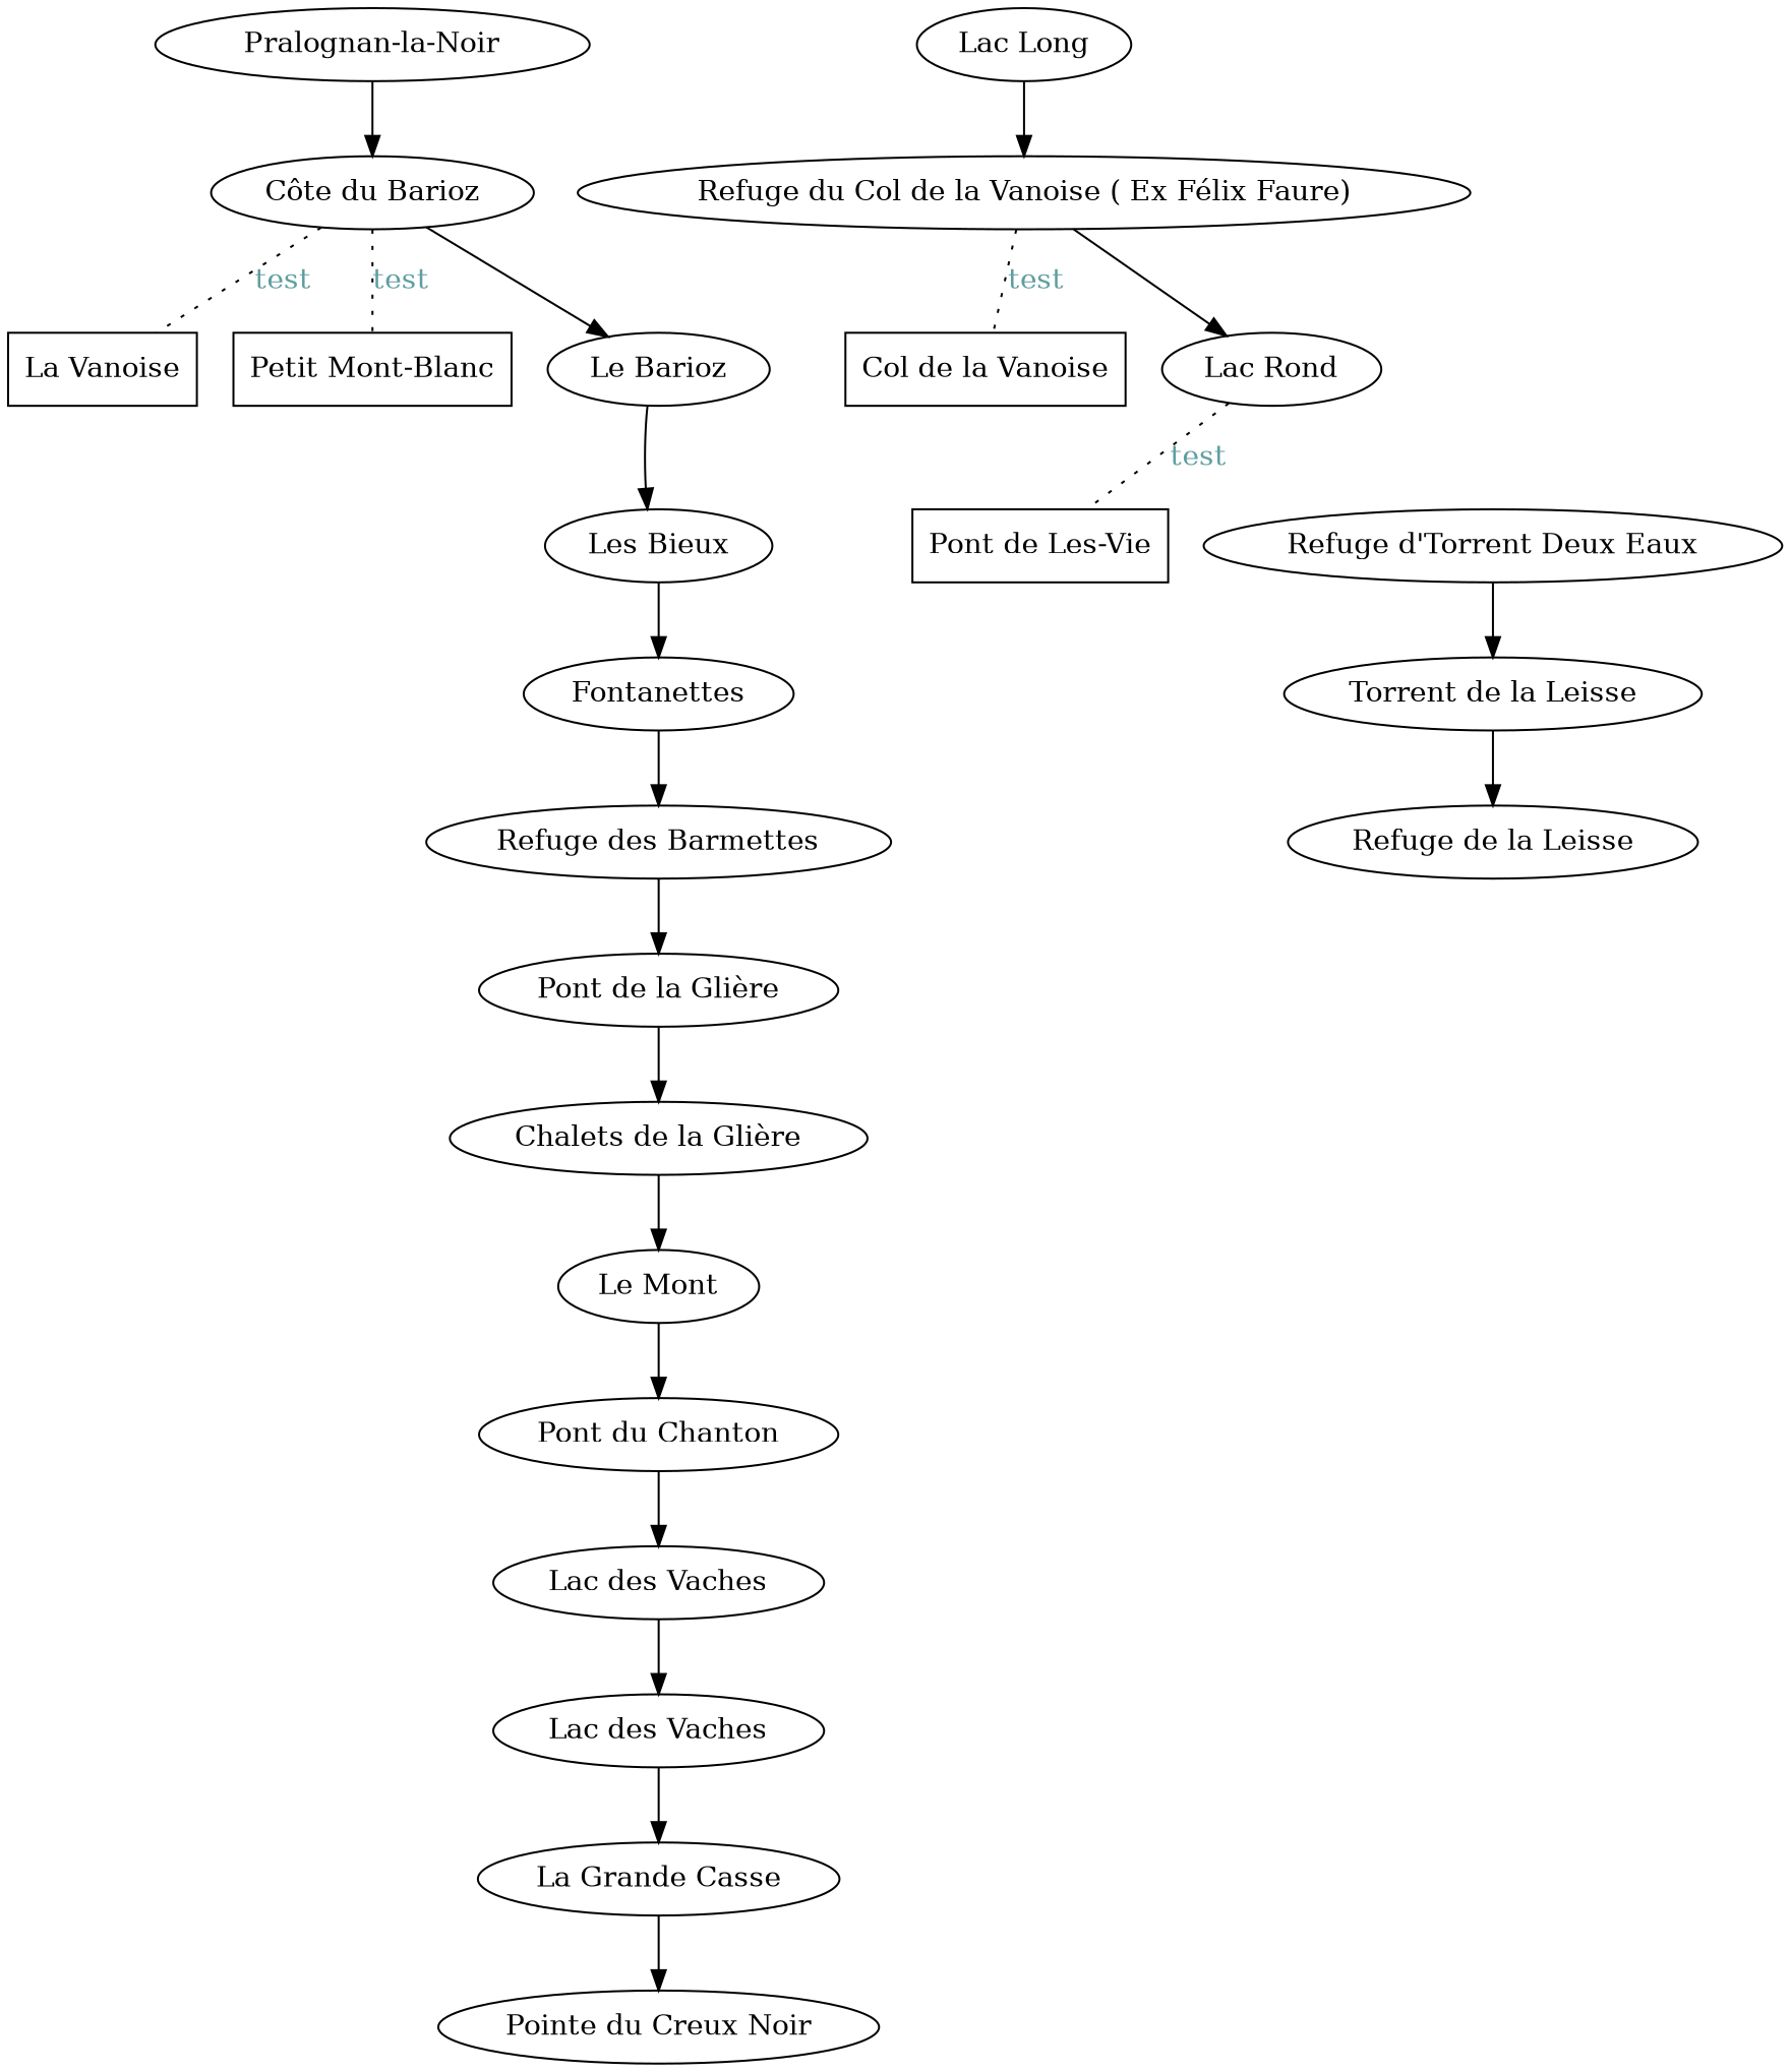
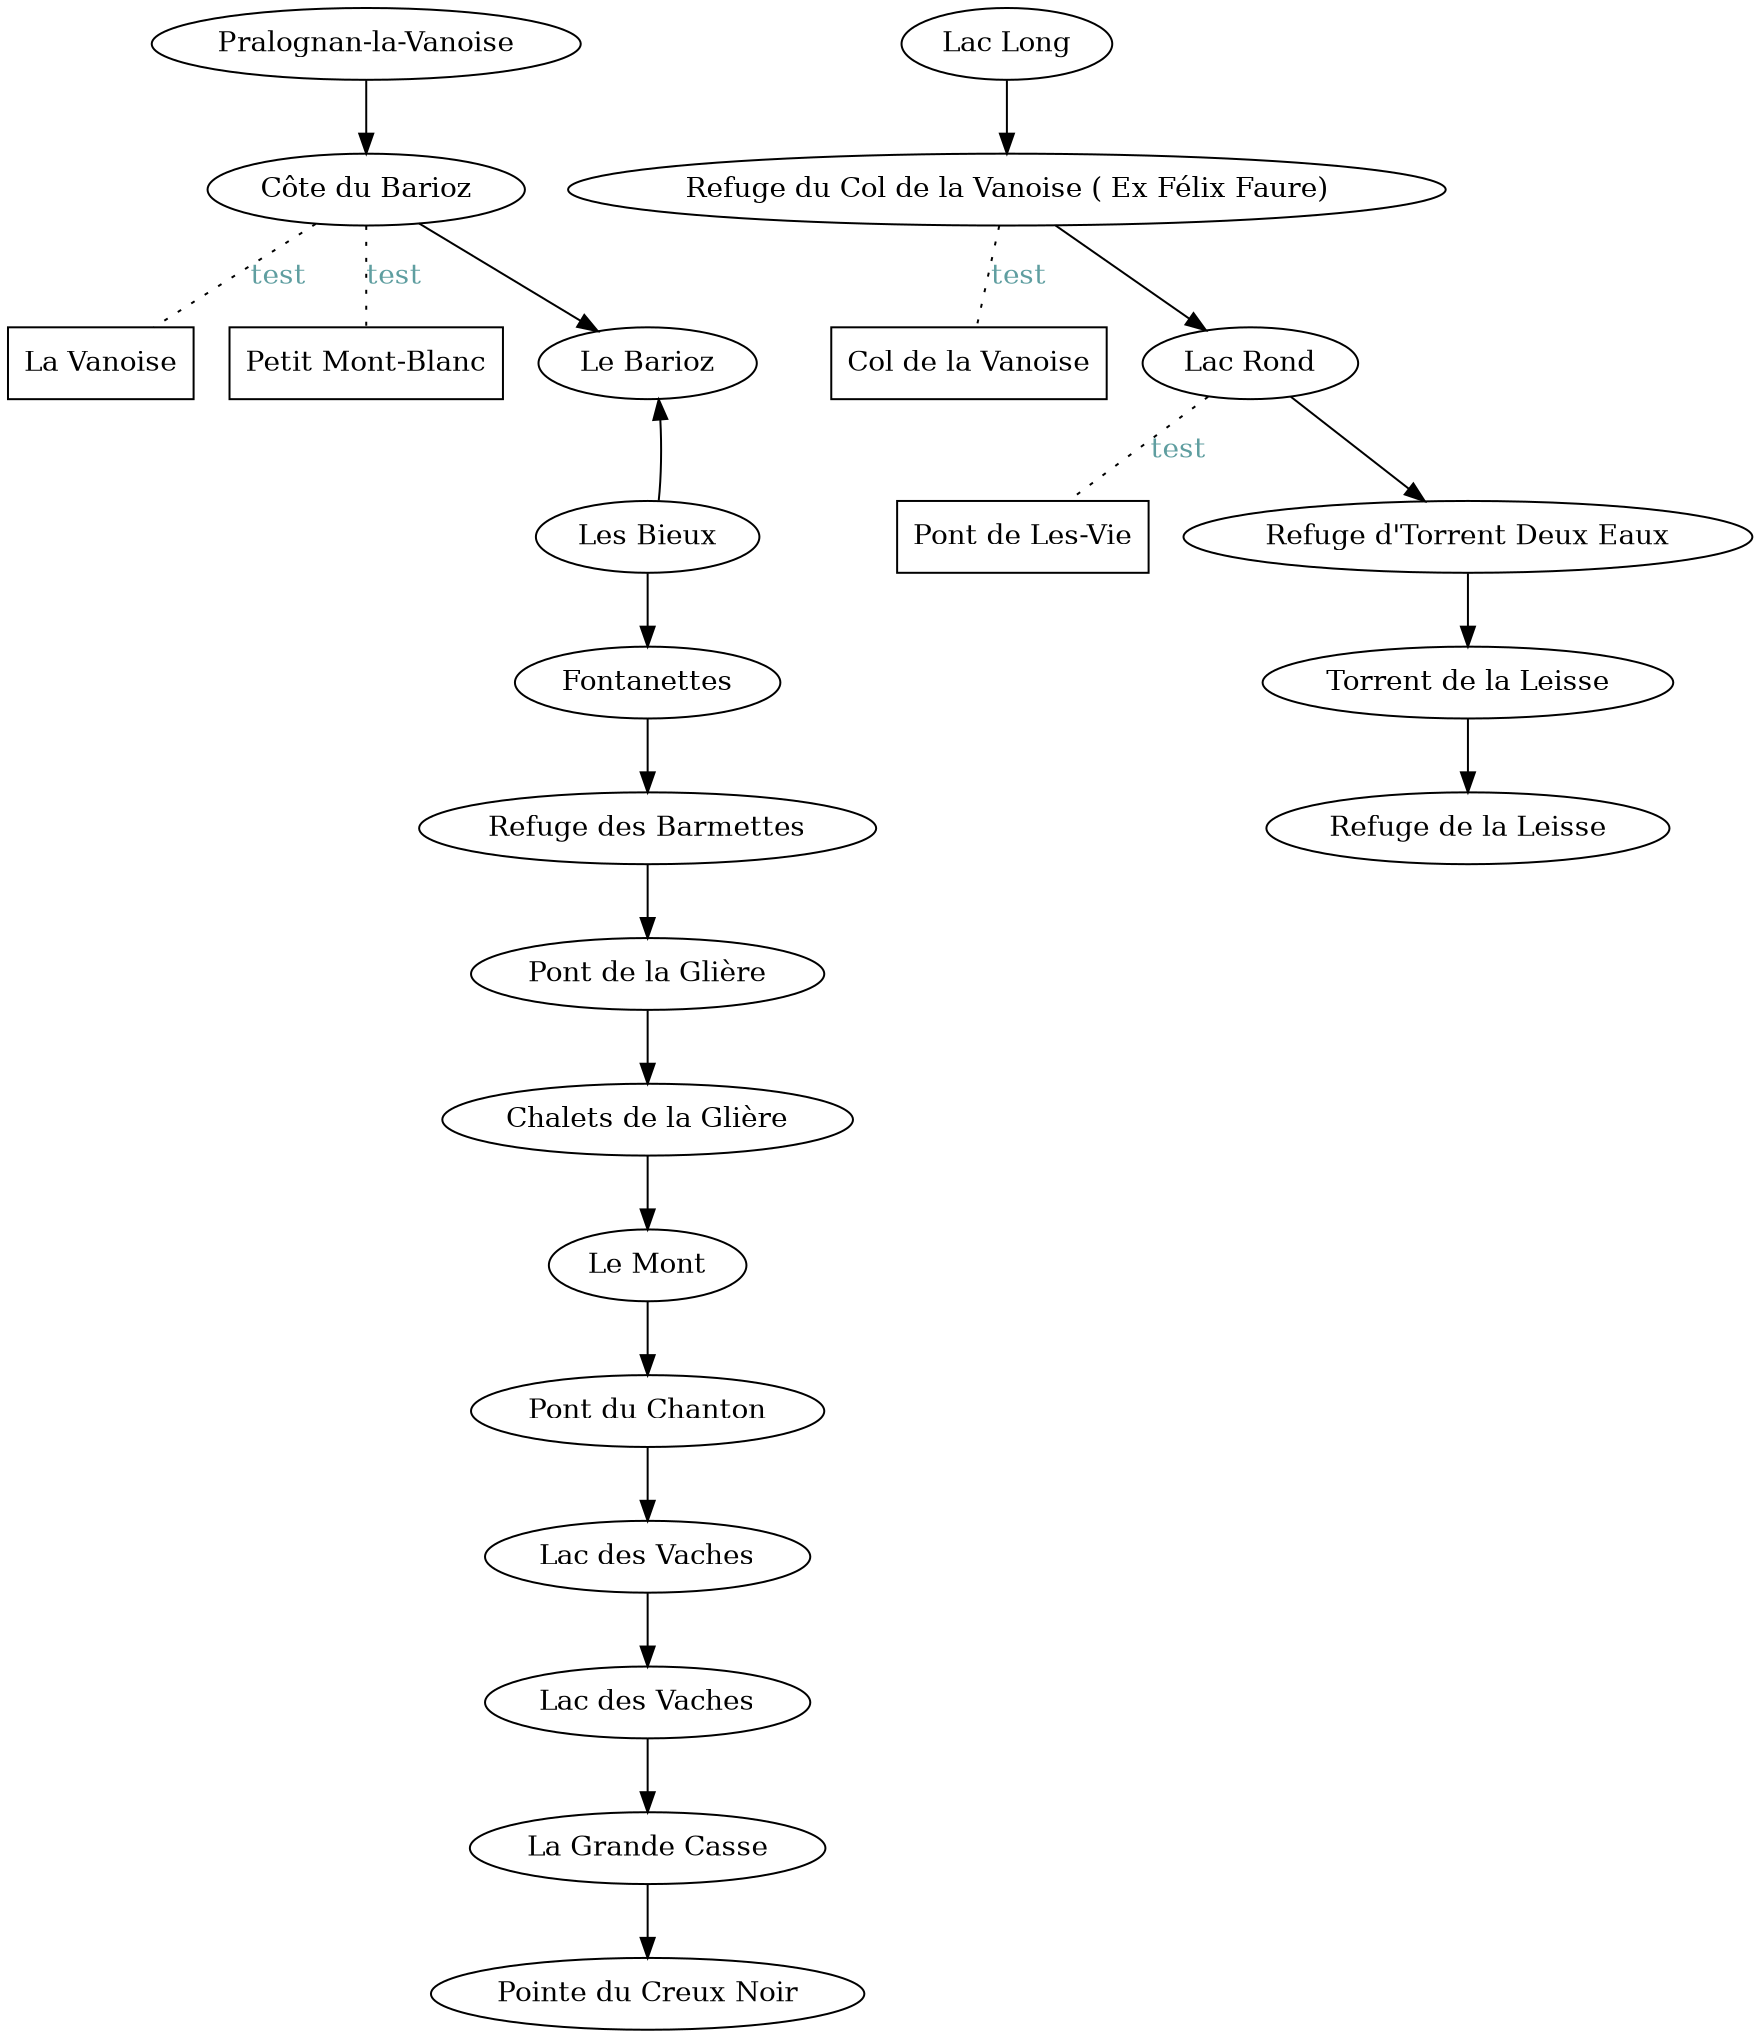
  digraph {
-   n1 [label="Pralognan-la-Noir"]
+   n1 [label="Pralognan-la-Vanoise"]
    n2 [label="Côte du Barioz"]
    n3 [label="La Vanoise" shape=box]
    n4 [label="Petit Mont-Blanc" shape=box]
    n5 [label="Le Barioz"]
    n6 [label="Les Bieux"]
    n7 [label=Fontanettes]
    n8 [label="Refuge des Barmettes"]
    n9 [label="Pont de la Glière"]
    n10 [label="Chalets de la Glière"]
    n11 [label="Le Mont"]
    n12 [label="Pont du Chanton"]
    n13 [label="Lac des Vaches"]
    n14 [label="Lac des Vaches"]
    n15 [label="La Grande Casse"]
    n16 [label="Pointe du Creux Noir"]
    n17 [label="Lac Long"]
    n18 [label="Refuge du Col de la Vanoise ( Ex Félix Faure)"]
    n19 [label="Col de la Vanoise" shape=box]
    n20 [label="Lac Rond"]
    n21 [label="Pont de Les-Vie" shape=box]
    n22 [label="Refuge d'Torrent Deux Eaux"]
    n23 [label="Torrent de la Leisse"]
    n24 [label="Refuge de la Leisse"]
    n1 -> n2
    n2 -> n3 [dir=none fontcolor=cadetblue label=test style=dotted]
    n2 -> n4 [dir=none fontcolor=cadetblue label=test style=dotted]
    n2 -> n5
-   n5 -> n6
+   n6 -> n5
    n6 -> n7
    n7 -> n8
    n8 -> n9
    n9 -> n10
    n10 -> n11
    n11 -> n12
    n12 -> n13
    n13 -> n14
    n14 -> n15
    n15 -> n16
    n17 -> n18
    n18 -> n19 [dir=none fontcolor=cadetblue label=test style=dotted]
    n18 -> n20
    n20 -> n21 [dir=none fontcolor=cadetblue label=test style=dotted]
+   n20 -> n22
    n22 -> n23
    n23 -> n24
  }
